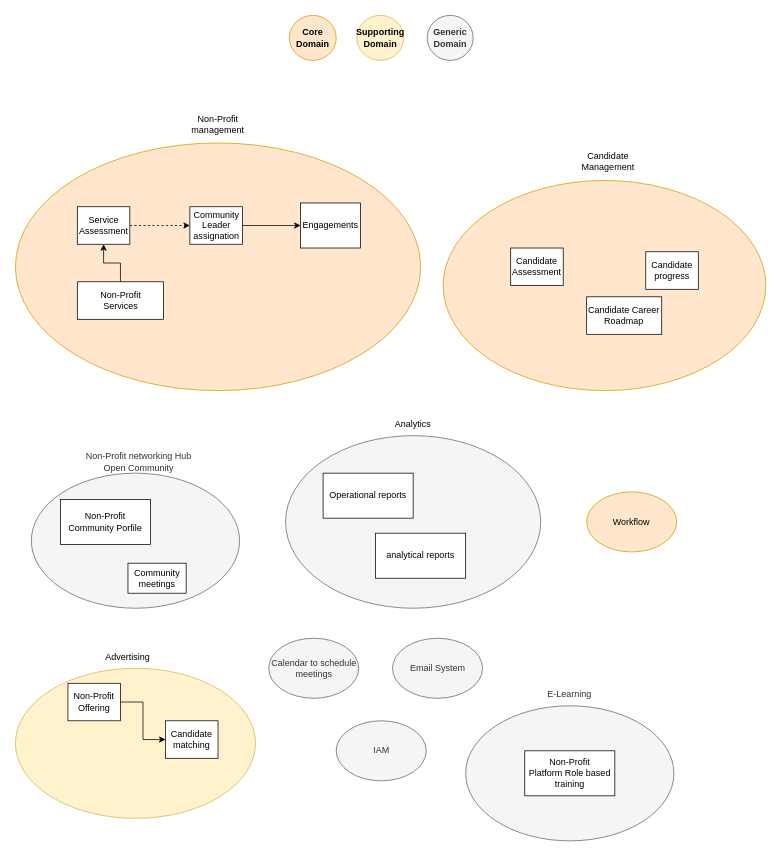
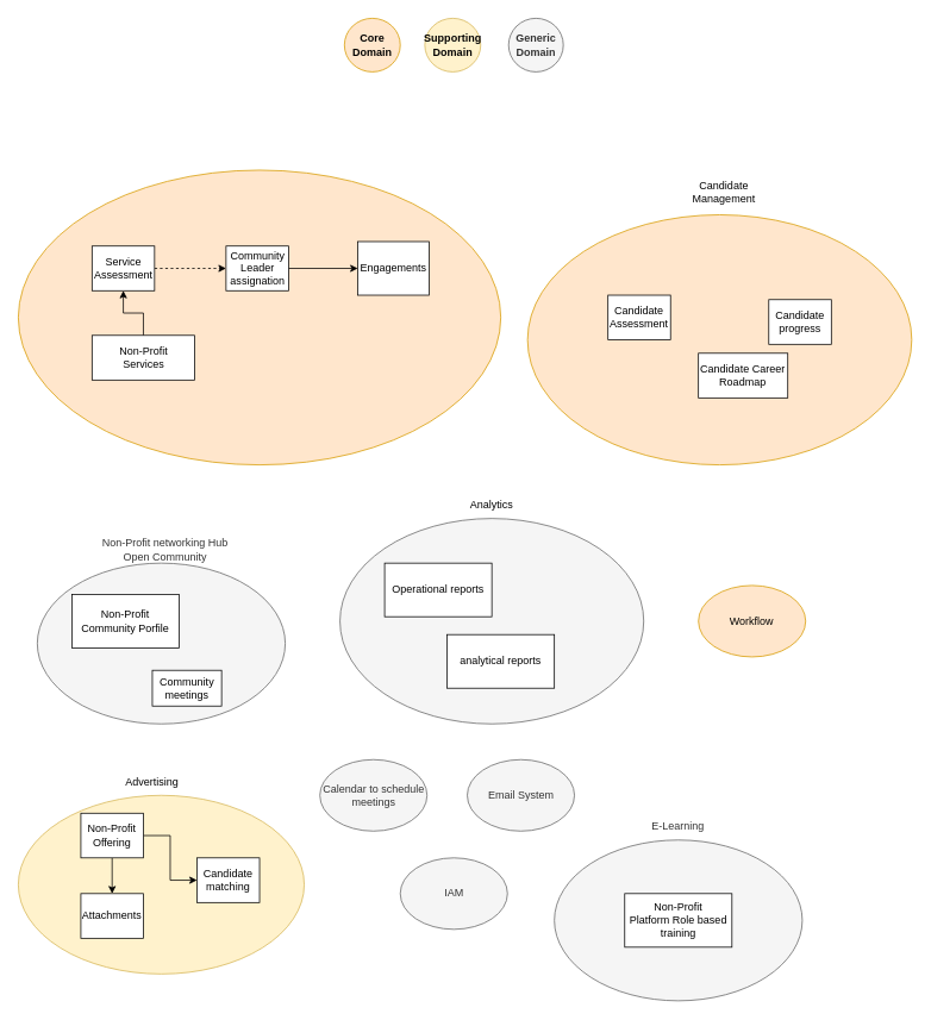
  <mxCell id="0" />
  <mxCell id="1" parent="0" />
  <mxCell id="2" value="IAM" style="ellipse;whiteSpace=wrap;html=1;fillColor=#f5f5f5;fontColor=#333333;strokeColor=#666666;" parent="1" vertex="1"><mxGeometry x="447.5" y="960" width="120" height="80" as="geometry" /></mxCell>
  <mxCell id="3" value="" style="ellipse;whiteSpace=wrap;html=1;fillColor=#f5f5f5;fontColor=#333333;strokeColor=#666666;" parent="1" vertex="1"><mxGeometry x="380" y="580" width="340" height="230" as="geometry" /></mxCell>
  <mxCell id="4" value="" style="ellipse;whiteSpace=wrap;html=1;fillColor=#fff2cc;strokeColor=#d6b656;" parent="1" vertex="1"><mxGeometry x="20" y="890" width="320" height="200" as="geometry" /></mxCell>
+ <mxCell id="5" style="edgeStyle=orthogonalEdgeStyle;rounded=0;orthogonalLoop=1;jettySize=auto;html=1;" parent="1" source="7" target="14" edge="1"><mxGeometry relative="1" as="geometry" /></mxCell>
  <mxCell id="6" style="edgeStyle=orthogonalEdgeStyle;rounded=0;orthogonalLoop=1;jettySize=auto;html=1;entryX=0;entryY=0.5;entryDx=0;entryDy=0;" parent="1" source="7" target="20" edge="1"><mxGeometry relative="1" as="geometry" /></mxCell>
  <mxCell id="7" value="Non-Profit Offering" style="rounded=0;whiteSpace=wrap;html=1;" parent="1" vertex="1"><mxGeometry x="90" y="910" width="70" height="50" as="geometry" /></mxCell>
  <mxCell id="8" value="Advertising" style="text;html=1;strokeColor=none;fillColor=none;align=center;verticalAlign=middle;whiteSpace=wrap;rounded=0;" parent="1" vertex="1"><mxGeometry x="140" y="860" width="60" height="30" as="geometry" /></mxCell>
  <mxCell id="9" value="Operational reports" style="rounded=0;whiteSpace=wrap;html=1;" parent="1" vertex="1"><mxGeometry x="430" y="630" width="120" height="60" as="geometry" /></mxCell>
  <mxCell id="10" value="analytical reports" style="rounded=0;whiteSpace=wrap;html=1;" parent="1" vertex="1"><mxGeometry x="500" y="710" width="120" height="60" as="geometry" /></mxCell>
  <mxCell id="11" value="Analytics" style="text;html=1;strokeColor=none;fillColor=none;align=center;verticalAlign=middle;whiteSpace=wrap;rounded=0;" parent="1" vertex="1"><mxGeometry x="520" y="550" width="60" height="30" as="geometry" /></mxCell>
  <mxCell id="12" value="" style="ellipse;whiteSpace=wrap;html=1;fillColor=#ffe6cc;strokeColor=#d79b00;" parent="1" vertex="1"><mxGeometry x="20" y="190" width="540" height="330" as="geometry" /></mxCell>
  <mxCell id="13" value="Engagements" style="rounded=0;whiteSpace=wrap;html=1;" parent="1" vertex="1"><mxGeometry x="400" y="270" width="80" height="60" as="geometry" /></mxCell>
+ <mxCell id="14" value="Attachments" style="rounded=0;whiteSpace=wrap;html=1;" parent="1" vertex="1"><mxGeometry x="90" y="1000" width="70" height="50" as="geometry" /></mxCell>
  <mxCell id="15" style="edgeStyle=orthogonalEdgeStyle;rounded=0;orthogonalLoop=1;jettySize=auto;html=1;entryX=0.5;entryY=1;entryDx=0;entryDy=0;" parent="1" source="16" target="22" edge="1"><mxGeometry relative="1" as="geometry" /></mxCell>
  <mxCell id="16" value="Non-Profit&lt;br&gt;Services" style="rounded=0;whiteSpace=wrap;html=1;" parent="1" vertex="1"><mxGeometry x="102.5" y="375" width="115" height="50" as="geometry" /></mxCell>
- <mxCell id="17" value="Non-Profit management" style="text;html=1;strokeColor=none;fillColor=none;align=center;verticalAlign=middle;whiteSpace=wrap;rounded=0;" parent="1" vertex="1"><mxGeometry x="240" y="150" width="100" height="30" as="geometry" /></mxCell>
  <mxCell id="18" value="" style="ellipse;whiteSpace=wrap;html=1;fillColor=#f5f5f5;fontColor=#333333;strokeColor=#666666;" parent="1" vertex="1"><mxGeometry x="41.25" y="630" width="277.5" height="180" as="geometry" /></mxCell>
  <mxCell id="19" value="" style="edgeStyle=orthogonalEdgeStyle;rounded=0;orthogonalLoop=1;jettySize=auto;html=1;" parent="1" edge="1"><mxGeometry relative="1" as="geometry"><mxPoint x="175" y="1050" as="targetPoint" /></mxGeometry></mxCell>
  <mxCell id="20" value="Candidate&lt;br&gt;matching" style="rounded=0;whiteSpace=wrap;html=1;" parent="1" vertex="1"><mxGeometry x="220" y="960" width="70" height="50" as="geometry" /></mxCell>
  <mxCell id="21" style="edgeStyle=orthogonalEdgeStyle;rounded=0;orthogonalLoop=1;jettySize=auto;html=1;entryX=0;entryY=0.5;entryDx=0;entryDy=0;dashed=1;" parent="1" source="22" target="29" edge="1"><mxGeometry relative="1" as="geometry" /></mxCell>
  <mxCell id="22" value="Service&lt;br&gt;Assessment" style="rounded=0;whiteSpace=wrap;html=1;" parent="1" vertex="1"><mxGeometry x="102.5" y="275" width="70" height="50" as="geometry" /></mxCell>
  <mxCell id="23" value="Email System" style="ellipse;whiteSpace=wrap;html=1;fillColor=#f5f5f5;fontColor=#333333;strokeColor=#666666;" parent="1" vertex="1"><mxGeometry x="522.5" y="850" width="120" height="80" as="geometry" /></mxCell>
  <mxCell id="24" value="Calendar to schedule meetings" style="ellipse;whiteSpace=wrap;html=1;fillColor=#f5f5f5;fontColor=#333333;strokeColor=#666666;" parent="1" vertex="1"><mxGeometry x="357.5" y="850" width="120" height="80" as="geometry" /></mxCell>
  <mxCell id="25" value="&lt;span style=&quot;color: rgb(51 , 51 , 51)&quot;&gt;Non-Profit networking Hub&lt;br&gt;Open Community&lt;br&gt;&lt;/span&gt;" style="text;html=1;strokeColor=none;fillColor=none;align=center;verticalAlign=middle;whiteSpace=wrap;rounded=0;" parent="1" vertex="1"><mxGeometry x="102.5" y="600" width="162.5" height="30" as="geometry" /></mxCell>
  <mxCell id="26" value="Non-Profit&lt;br&gt;Community Porfile" style="rounded=0;whiteSpace=wrap;html=1;" parent="1" vertex="1"><mxGeometry x="80" y="665" width="120" height="60" as="geometry" /></mxCell>
  <mxCell id="27" value="Community meetings" style="rounded=0;whiteSpace=wrap;html=1;" parent="1" vertex="1"><mxGeometry x="170" y="750" width="77.5" height="40" as="geometry" /></mxCell>
  <mxCell id="28" style="edgeStyle=orthogonalEdgeStyle;rounded=0;orthogonalLoop=1;jettySize=auto;html=1;entryX=0;entryY=0.5;entryDx=0;entryDy=0;" parent="1" source="29" target="13" edge="1"><mxGeometry relative="1" as="geometry"><mxPoint x="332.5" y="305" as="targetPoint" /></mxGeometry></mxCell>
  <mxCell id="29" value="Community Leader assignation" style="rounded=0;whiteSpace=wrap;html=1;" parent="1" vertex="1"><mxGeometry x="252.5" y="275" width="70" height="50" as="geometry" /></mxCell>
  <mxCell id="30" value="" style="ellipse;whiteSpace=wrap;html=1;fillColor=#f5f5f5;fontColor=#333333;strokeColor=#666666;" parent="1" vertex="1"><mxGeometry x="620" y="940" width="277.5" height="180" as="geometry" /></mxCell>
  <mxCell id="31" value="&lt;span style=&quot;color: rgb(51 , 51 , 51)&quot;&gt;E-Learning&lt;/span&gt;" style="text;html=1;strokeColor=none;fillColor=none;align=center;verticalAlign=middle;whiteSpace=wrap;rounded=0;" parent="1" vertex="1"><mxGeometry x="706.25" y="910" width="105" height="30" as="geometry" /></mxCell>
  <mxCell id="32" value="Non-Profit&lt;br&gt;Platform Role based training" style="rounded=0;whiteSpace=wrap;html=1;" parent="1" vertex="1"><mxGeometry x="698.75" y="1000" width="120" height="60" as="geometry" /></mxCell>
  <mxCell id="33" value="" style="ellipse;whiteSpace=wrap;html=1;fillColor=#ffe6cc;strokeColor=#d79b00;" parent="1" vertex="1"><mxGeometry x="590" y="240" width="430" height="280" as="geometry" /></mxCell>
  <mxCell id="34" value="Candidate progress" style="rounded=0;whiteSpace=wrap;html=1;" parent="1" vertex="1"><mxGeometry x="860" y="335" width="70" height="50" as="geometry" /></mxCell>
  <mxCell id="35" value="Candidate Management" style="text;html=1;strokeColor=none;fillColor=none;align=center;verticalAlign=middle;whiteSpace=wrap;rounded=0;" parent="1" vertex="1"><mxGeometry x="760" y="200" width="100" height="30" as="geometry" /></mxCell>
  <mxCell id="36" value="Candidate Assessment&lt;span style=&quot;color: rgba(0 , 0 , 0 , 0) ; font-family: monospace ; font-size: 0px&quot;&gt;%3CmxGraphModel%3E%3Croot%3E%3CmxCell%20id%3D%220%22%2F%3E%3CmxCell%20id%3D%221%22%20parent%3D%220%22%2F%3E%3CmxCell%20id%3D%222%22%20value%3D%22Candidate%20progress%22%20style%3D%22rounded%3D0%3BwhiteSpace%3Dwrap%3Bhtml%3D1%3B%22%20vertex%3D%221%22%20parent%3D%221%22%3E%3CmxGeometry%20x%3D%22950%22%20y%3D%22-200%22%20width%3D%2270%22%20height%3D%2250%22%20as%3D%22geometry%22%2F%3E%3C%2FmxCell%3E%3C%2Froot%3E%3C%2FmxGraphModel%3E&lt;/span&gt;" style="rounded=0;whiteSpace=wrap;html=1;" parent="1" vertex="1"><mxGeometry x="680" y="330" width="70" height="50" as="geometry" /></mxCell>
  <mxCell id="37" value="Candidate Career Roadmap" style="rounded=0;whiteSpace=wrap;html=1;" parent="1" vertex="1"><mxGeometry x="781.25" y="395" width="100" height="50" as="geometry" /></mxCell>
  <mxCell id="38" value="&lt;b&gt;Core Domain&lt;/b&gt;" style="ellipse;whiteSpace=wrap;html=1;fillColor=#ffe6cc;strokeColor=#d79b00;fontColor=#000000;" parent="1" vertex="1"><mxGeometry x="385" y="20" width="62.5" height="60" as="geometry" /></mxCell>
  <mxCell id="39" value="&lt;b&gt;Supporting Domain&lt;/b&gt;" style="ellipse;whiteSpace=wrap;html=1;fillColor=#fff2cc;strokeColor=#d6b656;fontColor=#000000;" parent="1" vertex="1"><mxGeometry x="475" y="20" width="62.5" height="60" as="geometry" /></mxCell>
  <mxCell id="40" value="&lt;b&gt;Generic Domain&lt;/b&gt;" style="ellipse;whiteSpace=wrap;html=1;fillColor=#f5f5f5;strokeColor=#666666;fontColor=#333333;" parent="1" vertex="1"><mxGeometry x="568.75" y="20" width="61.25" height="60" as="geometry" /></mxCell>
  <mxCell id="41" value="&lt;font color=&quot;#000000&quot;&gt;Workflow&lt;/font&gt;" style="ellipse;whiteSpace=wrap;html=1;fillColor=#ffe6cc;strokeColor=#d79b00;" parent="1" vertex="1"><mxGeometry x="781.25" y="655" width="120" height="80" as="geometry" /></mxCell>
